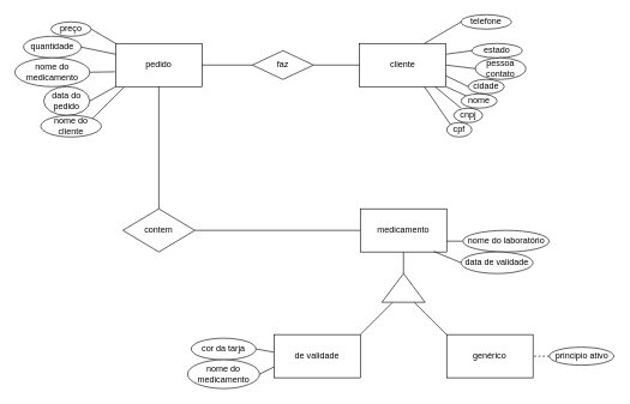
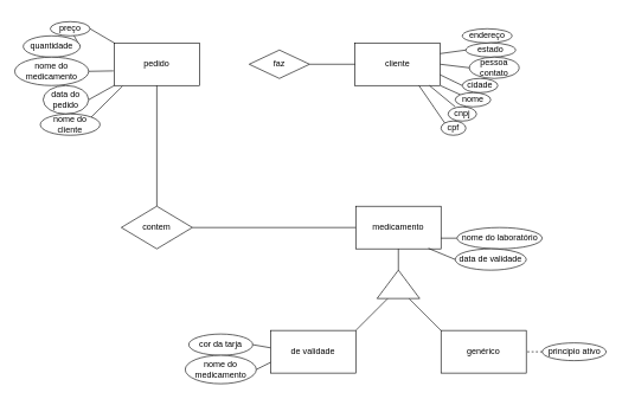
  <mxCell id="0" />
  <mxCell id="1" parent="0" />
  <mxCell id="2" value="cliente" style="rounded=0;whiteSpace=wrap;html=1;" parent="1" vertex="1"><mxGeometry x="499" y="60" width="120" height="60" as="geometry" /></mxCell>
  <mxCell id="3" value="cnpj" style="ellipse;whiteSpace=wrap;html=1;" parent="1" vertex="1"><mxGeometry x="630" y="150" width="40" height="20" as="geometry" /></mxCell>
  <mxCell id="4" style="edgeStyle=none;rounded=0;orthogonalLoop=1;jettySize=auto;html=1;exitX=0;exitY=0.5;exitDx=0;exitDy=0;entryX=1;entryY=0.75;entryDx=0;entryDy=0;endArrow=none;endFill=0;" parent="1" source="5" target="2" edge="1"><mxGeometry relative="1" as="geometry" /></mxCell>
  <mxCell id="5" value="cidade" style="ellipse;whiteSpace=wrap;html=1;" parent="1" vertex="1"><mxGeometry x="650" y="110" width="50" height="20" as="geometry" /></mxCell>
+ <mxCell id="6" value="endereço" style="ellipse;whiteSpace=wrap;html=1;" parent="1" vertex="1"><mxGeometry x="650" y="40" width="70" height="20" as="geometry" /></mxCell>
  <mxCell id="7" style="rounded=0;orthogonalLoop=1;jettySize=auto;html=1;exitX=0;exitY=0;exitDx=0;exitDy=0;entryX=1;entryY=1;entryDx=0;entryDy=0;endArrow=none;endFill=0;" parent="1" source="8" target="2" edge="1"><mxGeometry relative="1" as="geometry" /></mxCell>
  <mxCell id="8" value="nome" style="ellipse;whiteSpace=wrap;html=1;" parent="1" vertex="1"><mxGeometry x="640" y="130" width="50" height="20" as="geometry" /></mxCell>
  <mxCell id="9" style="edgeStyle=none;rounded=0;orthogonalLoop=1;jettySize=auto;html=1;exitX=0;exitY=0.5;exitDx=0;exitDy=0;entryX=1;entryY=0.25;entryDx=0;entryDy=0;endArrow=none;endFill=0;" parent="1" source="10" target="2" edge="1"><mxGeometry relative="1" as="geometry" /></mxCell>
  <mxCell id="10" value="estado" style="ellipse;whiteSpace=wrap;html=1;" parent="1" vertex="1"><mxGeometry x="655" y="60" width="70" height="20" as="geometry" /></mxCell>
  <mxCell id="11" value="cpf&lt;span style=&quot;color: rgba(0, 0, 0, 0); font-family: monospace; font-size: 0px; text-align: start;&quot;&gt;%3CmxGraphModel%3E%3Croot%3E%3CmxCell%20id%3D%220%22%2F%3E%3CmxCell%20id%3D%221%22%20parent%3D%220%22%2F%3E%3CmxCell%20id%3D%222%22%20value%3D%22%22%20style%3D%22ellipse%3BwhiteSpace%3Dwrap%3Bhtml%3D1%3B%22%20vertex%3D%221%22%20parent%3D%221%22%3E%3CmxGeometry%20x%3D%22280%22%20y%3D%22370%22%20width%3D%2270%22%20height%3D%2240%22%20as%3D%22geometry%22%2F%3E%3C%2FmxCell%3E%3C%2Froot%3E%3C%2FmxGraphModel%3E&lt;/span&gt;" style="ellipse;whiteSpace=wrap;html=1;" parent="1" vertex="1"><mxGeometry x="620" y="170" width="35" height="20" as="geometry" /></mxCell>
  <mxCell id="12" style="edgeStyle=none;rounded=0;orthogonalLoop=1;jettySize=auto;html=1;exitX=0;exitY=0.5;exitDx=0;exitDy=0;entryX=1;entryY=0.5;entryDx=0;entryDy=0;endArrow=none;endFill=0;" parent="1" source="13" target="2" edge="1"><mxGeometry relative="1" as="geometry" /></mxCell>
  <mxCell id="13" value="pessoa contato" style="ellipse;whiteSpace=wrap;html=1;" parent="1" vertex="1"><mxGeometry x="660" y="80" width="70" height="30" as="geometry" /></mxCell>
- <mxCell id="14" style="edgeStyle=none;rounded=0;orthogonalLoop=1;jettySize=auto;html=1;exitX=0;exitY=0.5;exitDx=0;exitDy=0;entryX=0.75;entryY=0;entryDx=0;entryDy=0;endArrow=none;endFill=0;" parent="1" source="15" target="2" edge="1"><mxGeometry relative="1" as="geometry" /></mxCell>
- <mxCell id="15" value="telefone" style="ellipse;whiteSpace=wrap;html=1;" parent="1" vertex="1"><mxGeometry x="640" y="20" width="70" height="20" as="geometry" /></mxCell>
  <mxCell id="16" style="edgeStyle=orthogonalEdgeStyle;rounded=0;orthogonalLoop=1;jettySize=auto;html=1;exitX=0.5;exitY=1;exitDx=0;exitDy=0;" parent="1" source="10" target="10" edge="1"><mxGeometry relative="1" as="geometry" /></mxCell>
  <mxCell id="17" value="" style="endArrow=none;html=1;rounded=0;exitX=0.874;exitY=1.002;exitDx=0;exitDy=0;exitPerimeter=0;" parent="1" source="2" edge="1"><mxGeometry width="50" height="50" relative="1" as="geometry"><mxPoint x="500" y="230" as="sourcePoint" /><mxPoint x="640" y="150" as="targetPoint" /></mxGeometry></mxCell>
  <mxCell id="18" value="" style="endArrow=none;html=1;rounded=0;entryX=0;entryY=0;entryDx=0;entryDy=0;exitX=0.75;exitY=1;exitDx=0;exitDy=0;" parent="1" source="2" target="11" edge="1"><mxGeometry width="50" height="50" relative="1" as="geometry"><mxPoint x="510" y="240" as="sourcePoint" /><mxPoint x="560" y="190" as="targetPoint" /></mxGeometry></mxCell>
  <mxCell id="19" value="pedido" style="rounded=0;whiteSpace=wrap;html=1;" parent="1" vertex="1"><mxGeometry x="160" y="60" width="120" height="60" as="geometry" /></mxCell>
  <mxCell id="20" style="edgeStyle=none;rounded=0;orthogonalLoop=1;jettySize=auto;html=1;exitX=1;exitY=0.5;exitDx=0;exitDy=0;entryX=0;entryY=0.5;entryDx=0;entryDy=0;endArrow=none;endFill=0;" parent="1" source="54" target="2" edge="1"><mxGeometry relative="1" as="geometry"><mxPoint x="430" y="90" as="sourcePoint" /></mxGeometry></mxCell>
- <mxCell id="21" style="edgeStyle=none;rounded=0;orthogonalLoop=1;jettySize=auto;html=1;exitX=0;exitY=0.5;exitDx=0;exitDy=0;entryX=1;entryY=0.5;entryDx=0;entryDy=0;endArrow=none;endFill=0;" parent="1" source="54" target="19" edge="1"><mxGeometry relative="1" as="geometry"><mxPoint x="350" y="90" as="sourcePoint" /></mxGeometry></mxCell>
  <mxCell id="22" style="edgeStyle=none;rounded=0;orthogonalLoop=1;jettySize=auto;html=1;exitX=0;exitY=0;exitDx=0;exitDy=0;endArrow=none;endFill=0;" parent="1" edge="1"><mxGeometry relative="1" as="geometry"><mxPoint x="370" y="80" as="sourcePoint" /><mxPoint x="370" y="80" as="targetPoint" /></mxGeometry></mxCell>
  <mxCell id="23" style="edgeStyle=none;rounded=0;orthogonalLoop=1;jettySize=auto;html=1;exitX=1;exitY=0.5;exitDx=0;exitDy=0;entryX=0;entryY=0;entryDx=0;entryDy=0;endArrow=none;endFill=0;" parent="1" source="24" target="19" edge="1"><mxGeometry relative="1" as="geometry" /></mxCell>
  <mxCell id="24" value="preço" style="ellipse;whiteSpace=wrap;html=1;" parent="1" vertex="1"><mxGeometry x="70" y="30" width="56" height="20" as="geometry" /></mxCell>
- <mxCell id="25" style="edgeStyle=none;rounded=0;orthogonalLoop=1;jettySize=auto;html=1;exitX=1;exitY=0.5;exitDx=0;exitDy=0;entryX=0;entryY=0.25;entryDx=0;entryDy=0;endArrow=none;endFill=0;" parent="1" source="26" target="19" edge="1"><mxGeometry relative="1" as="geometry" /></mxCell>
+ <mxCell id="25" style="edgeStyle=none;rounded=0;orthogonalLoop=1;jettySize=auto;html=1;exitX=1;exitY=0.5;exitDx=0;exitDy=0;endArrow=none;endFill=0;" parent="1" source="26" target="24" edge="1"><mxGeometry relative="1" as="geometry" /></mxCell>
  <mxCell id="26" value="quantidade" style="ellipse;whiteSpace=wrap;html=1;" parent="1" vertex="1"><mxGeometry x="32" y="50" width="80" height="30" as="geometry" /></mxCell>
  <mxCell id="27" style="edgeStyle=none;rounded=0;orthogonalLoop=1;jettySize=auto;html=1;exitX=1;exitY=0.5;exitDx=0;exitDy=0;entryX=-0.008;entryY=0.656;entryDx=0;entryDy=0;endArrow=none;endFill=0;entryPerimeter=0;" parent="1" source="28" target="19" edge="1"><mxGeometry relative="1" as="geometry"><mxPoint x="160" y="85" as="targetPoint" /></mxGeometry></mxCell>
  <mxCell id="28" value="nome do medicamento" style="ellipse;whiteSpace=wrap;html=1;" parent="1" vertex="1"><mxGeometry x="20" y="80" width="104" height="40" as="geometry" /></mxCell>
  <mxCell id="29" style="edgeStyle=none;rounded=0;orthogonalLoop=1;jettySize=auto;html=1;exitX=1;exitY=0.5;exitDx=0;exitDy=0;entryX=0;entryY=1;entryDx=0;entryDy=0;endArrow=none;endFill=0;" parent="1" source="30" target="19" edge="1"><mxGeometry relative="1" as="geometry"><mxPoint x="160" y="100" as="targetPoint" /></mxGeometry></mxCell>
  <mxCell id="30" value="data do pedido" style="ellipse;whiteSpace=wrap;html=1;" parent="1" vertex="1"><mxGeometry x="60" y="120" width="64" height="40" as="geometry" /></mxCell>
  <mxCell id="31" style="edgeStyle=none;rounded=0;orthogonalLoop=1;jettySize=auto;html=1;exitX=1;exitY=0;exitDx=0;exitDy=0;endArrow=none;endFill=0;entryX=0.096;entryY=1.017;entryDx=0;entryDy=0;entryPerimeter=0;" parent="1" source="32" target="19" edge="1"><mxGeometry relative="1" as="geometry"><mxPoint x="180" y="120" as="targetPoint" /></mxGeometry></mxCell>
  <mxCell id="32" value="nome do cliente" style="ellipse;whiteSpace=wrap;html=1;" parent="1" vertex="1"><mxGeometry x="56" y="160" width="84" height="30" as="geometry" /></mxCell>
  <mxCell id="33" style="edgeStyle=none;rounded=0;orthogonalLoop=1;jettySize=auto;html=1;exitX=0;exitY=0;exitDx=0;exitDy=0;entryX=0;entryY=0.75;entryDx=0;entryDy=0;endArrow=none;endFill=0;" parent="1" source="34" target="39" edge="1"><mxGeometry relative="1" as="geometry" /></mxCell>
  <mxCell id="34" value="genérico" style="rounded=0;whiteSpace=wrap;html=1;" parent="1" vertex="1"><mxGeometry x="620" y="465" width="120" height="60" as="geometry" /></mxCell>
  <mxCell id="35" style="edgeStyle=none;rounded=0;orthogonalLoop=1;jettySize=auto;html=1;exitX=1;exitY=0;exitDx=0;exitDy=0;entryX=0;entryY=0.25;entryDx=0;entryDy=0;endArrow=none;endFill=0;" parent="1" source="36" target="39" edge="1"><mxGeometry relative="1" as="geometry" /></mxCell>
  <mxCell id="36" value="de validade" style="rounded=0;whiteSpace=wrap;html=1;" parent="1" vertex="1"><mxGeometry x="380" y="465" width="120" height="60" as="geometry" /></mxCell>
  <mxCell id="37" value="medicamento" style="rounded=0;whiteSpace=wrap;html=1;" parent="1" vertex="1"><mxGeometry x="500" y="290" width="120" height="60" as="geometry" /></mxCell>
  <mxCell id="38" style="edgeStyle=none;rounded=0;orthogonalLoop=1;jettySize=auto;html=1;exitX=1;exitY=0.5;exitDx=0;exitDy=0;entryX=0.5;entryY=1;entryDx=0;entryDy=0;endArrow=none;endFill=0;" parent="1" source="39" target="37" edge="1"><mxGeometry relative="1" as="geometry" /></mxCell>
  <mxCell id="39" value="" style="triangle;whiteSpace=wrap;html=1;rotation=-90;" parent="1" vertex="1"><mxGeometry x="540" y="370" width="40" height="60" as="geometry" /></mxCell>
  <mxCell id="40" style="edgeStyle=none;rounded=0;orthogonalLoop=1;jettySize=auto;html=1;exitX=0;exitY=0.5;exitDx=0;exitDy=0;entryX=1;entryY=0.75;entryDx=0;entryDy=0;endArrow=none;endFill=0;" parent="1" source="41" target="37" edge="1"><mxGeometry relative="1" as="geometry" /></mxCell>
  <mxCell id="41" value="nome do laboratório" style="ellipse;whiteSpace=wrap;html=1;" parent="1" vertex="1"><mxGeometry x="642.5" y="320" width="120" height="30" as="geometry" /></mxCell>
  <mxCell id="42" style="edgeStyle=none;rounded=0;orthogonalLoop=1;jettySize=auto;html=1;exitX=0;exitY=0.5;exitDx=0;exitDy=0;entryX=0.853;entryY=0.989;entryDx=0;entryDy=0;entryPerimeter=0;endArrow=none;endFill=0;" parent="1" source="43" target="37" edge="1"><mxGeometry relative="1" as="geometry" /></mxCell>
  <mxCell id="43" value="data de validade" style="ellipse;whiteSpace=wrap;html=1;" parent="1" vertex="1"><mxGeometry x="640" y="350" width="100" height="30" as="geometry" /></mxCell>
  <mxCell id="44" style="edgeStyle=none;rounded=0;orthogonalLoop=1;jettySize=auto;html=1;exitX=0;exitY=0.5;exitDx=0;exitDy=0;entryX=1;entryY=0.5;entryDx=0;entryDy=0;endArrow=none;endFill=0;dashed=1;" parent="1" source="45" target="34" edge="1"><mxGeometry relative="1" as="geometry" /></mxCell>
  <mxCell id="45" value="principio ativo" style="ellipse;whiteSpace=wrap;html=1;" parent="1" vertex="1"><mxGeometry x="762.5" y="482.5" width="90" height="25" as="geometry" /></mxCell>
  <mxCell id="46" style="edgeStyle=none;rounded=0;orthogonalLoop=1;jettySize=auto;html=1;exitX=1;exitY=0.5;exitDx=0;exitDy=0;entryX=-0.001;entryY=0.406;entryDx=0;entryDy=0;entryPerimeter=0;endArrow=none;endFill=0;" parent="1" source="47" target="36" edge="1"><mxGeometry relative="1" as="geometry" /></mxCell>
  <mxCell id="47" value="cor da tarja" style="ellipse;whiteSpace=wrap;html=1;" parent="1" vertex="1"><mxGeometry x="265" y="470" width="90" height="30" as="geometry" /></mxCell>
  <mxCell id="48" style="edgeStyle=none;rounded=0;orthogonalLoop=1;jettySize=auto;html=1;exitX=1;exitY=0.5;exitDx=0;exitDy=0;entryX=0;entryY=0.75;entryDx=0;entryDy=0;endArrow=none;endFill=0;" parent="1" source="49" target="36" edge="1"><mxGeometry relative="1" as="geometry" /></mxCell>
  <mxCell id="49" value="nome do medicamento" style="ellipse;whiteSpace=wrap;html=1;" parent="1" vertex="1"><mxGeometry x="260" y="500" width="100" height="40" as="geometry" /></mxCell>
  <mxCell id="50" style="edgeStyle=none;rounded=0;orthogonalLoop=1;jettySize=auto;html=1;exitX=0;exitY=0.5;exitDx=0;exitDy=0;endArrow=none;endFill=0;" parent="1" source="43" target="43" edge="1"><mxGeometry relative="1" as="geometry" /></mxCell>
  <mxCell id="51" style="edgeStyle=none;rounded=0;orthogonalLoop=1;jettySize=auto;html=1;exitX=1;exitY=0.5;exitDx=0;exitDy=0;entryX=0;entryY=0.5;entryDx=0;entryDy=0;endArrow=none;endFill=0;" parent="1" source="53" target="37" edge="1"><mxGeometry relative="1" as="geometry" /></mxCell>
  <mxCell id="52" style="edgeStyle=none;rounded=0;orthogonalLoop=1;jettySize=auto;html=1;exitX=0.5;exitY=0;exitDx=0;exitDy=0;entryX=0.5;entryY=1;entryDx=0;entryDy=0;endArrow=none;endFill=0;" parent="1" source="53" target="19" edge="1"><mxGeometry relative="1" as="geometry" /></mxCell>
  <mxCell id="53" value="contem" style="rhombus;whiteSpace=wrap;html=1;" parent="1" vertex="1"><mxGeometry x="170" y="290" width="100" height="60" as="geometry" /></mxCell>
  <mxCell id="54" value="faz" style="rhombus;whiteSpace=wrap;html=1;" vertex="1" parent="1"><mxGeometry x="350" y="70" width="85" height="40" as="geometry" /></mxCell>
  <mxCell id="55" style="edgeStyle=orthogonalEdgeStyle;rounded=0;orthogonalLoop=1;jettySize=auto;html=1;exitX=0.5;exitY=1;exitDx=0;exitDy=0;" edge="1" parent="1" source="54" target="54"><mxGeometry relative="1" as="geometry" /></mxCell>
